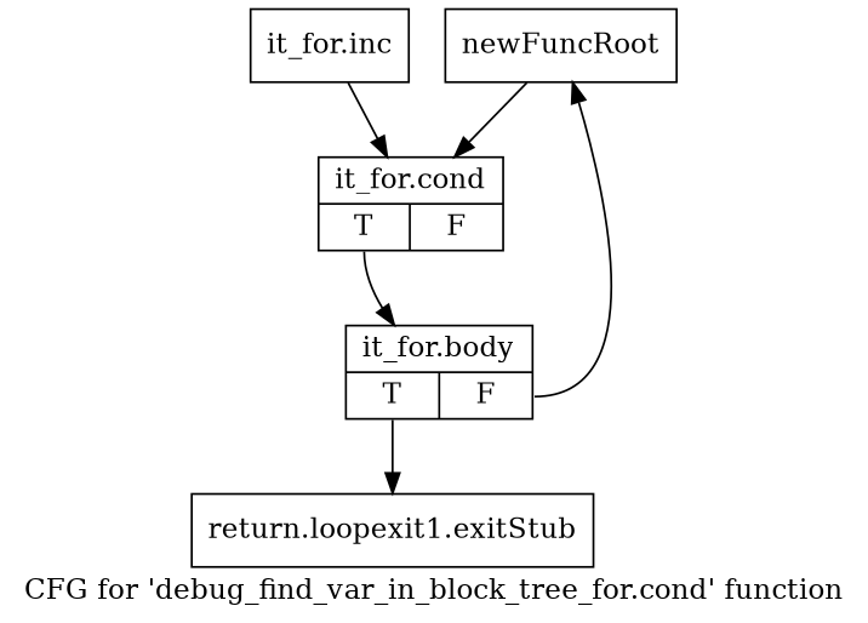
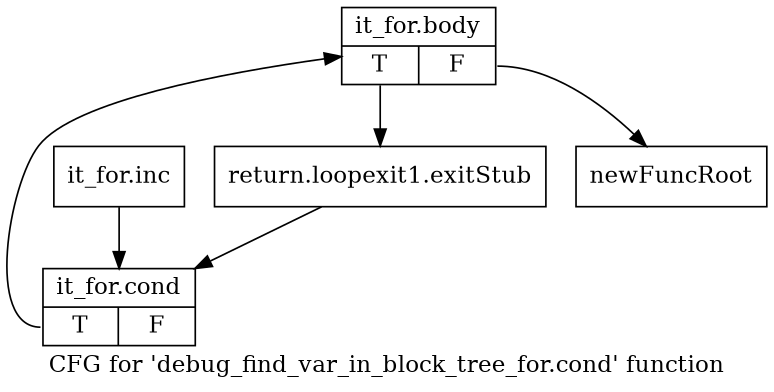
  digraph {
    label="CFG for 'debug_find_var_in_block_tree_for.cond' function"
    node [shape=record]
    n1 [label="{newFuncRoot}"]
    n2 [label="{it_for.cond|{<s0>T|<s1>F}}"]
    n3 [label="{it_for.body|{<s0>T|<s1>F}}"]
    n4 [label="{return.loopexit1.exitStub}"]
    n5 [label="{it_for.inc}"]
-   n1 -> n2
+   n4 -> n2
    n2 -> n3 [tailport=s0]
    n3 -> n1 [tailport=s1]
    n3 -> n4 [tailport=s0]
    n5 -> n2
  }
